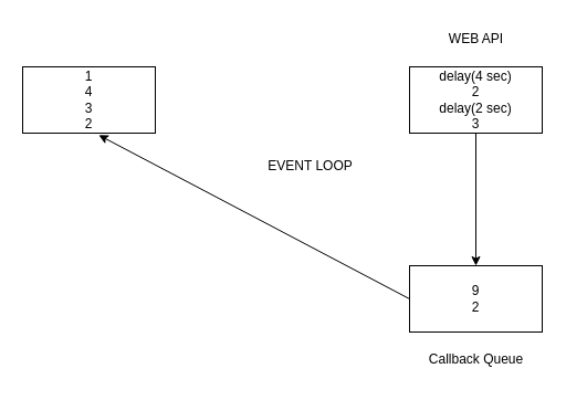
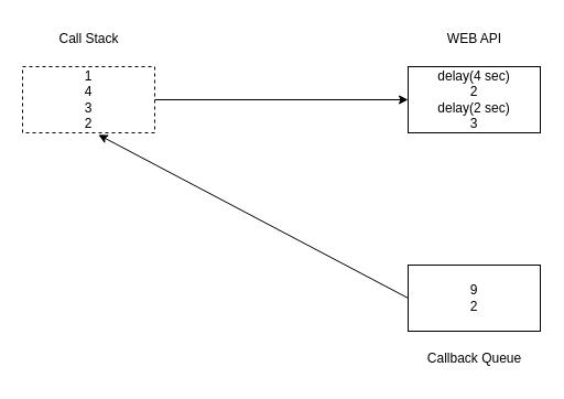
  <mxCell id="0" />
  <mxCell id="1" parent="0" />
- <mxCell id="3" value="1&lt;br&gt;4&lt;br&gt;3&lt;br&gt;2" style="whiteSpace=wrap;html=1;" vertex="1" parent="1"><mxGeometry x="20" y="60" width="120" height="60" as="geometry" /></mxCell>
- <mxCell id="4" style="edgeStyle=none;html=1;exitX=0.5;exitY=1;exitDx=0;exitDy=0;entryX=0.5;entryY=0;entryDx=0;entryDy=0;" edge="1" parent="1" source="5" target="7"><mxGeometry relative="1" as="geometry"><mxPoint x="429.647" y="240" as="targetPoint" /></mxGeometry></mxCell>
+ <mxCell id="2" style="edgeStyle=none;html=1;exitX=1;exitY=0.5;exitDx=0;exitDy=0;entryX=0;entryY=0.5;entryDx=0;entryDy=0;" edge="1" parent="1" source="3" target="5"><mxGeometry relative="1" as="geometry"><mxPoint x="370" y="90.353" as="targetPoint" /></mxGeometry></mxCell>
+ <mxCell id="3" value="1&lt;br&gt;4&lt;br&gt;3&lt;br&gt;2" style="whiteSpace=wrap;html=1;dashed=1;" vertex="1" parent="1"><mxGeometry x="20" y="60" width="120" height="60" as="geometry" /></mxCell>
  <mxCell id="5" value="delay(4 sec)&lt;br&gt;2&lt;br&gt;delay(2 sec)&lt;br&gt;3" style="whiteSpace=wrap;html=1;" vertex="1" parent="1"><mxGeometry x="370" y="60" width="120" height="60" as="geometry" /></mxCell>
  <mxCell id="6" style="edgeStyle=none;html=1;exitX=0;exitY=0.5;exitDx=0;exitDy=0;entryX=0.574;entryY=1.03;entryDx=0;entryDy=0;entryPerimeter=0;" edge="1" parent="1" source="7" target="3"><mxGeometry relative="1" as="geometry" /></mxCell>
  <mxCell id="7" value="9&lt;br&gt;2" style="whiteSpace=wrap;html=1;" vertex="1" parent="1"><mxGeometry x="370" y="240" width="120" height="60" as="geometry" /></mxCell>
+ <mxCell id="8" value="Call Stack" style="text;html=1;align=center;verticalAlign=middle;resizable=0;points=[];autosize=1;strokeColor=none;fillColor=none;" vertex="1" parent="1"><mxGeometry x="40" y="20" width="80" height="30" as="geometry" /></mxCell>
  <mxCell id="9" value="WEB API" style="text;html=1;align=center;verticalAlign=middle;resizable=0;points=[];autosize=1;strokeColor=none;fillColor=none;" vertex="1" parent="1"><mxGeometry x="395" y="20" width="70" height="30" as="geometry" /></mxCell>
  <mxCell id="10" value="Callback Queue" style="text;html=1;align=center;verticalAlign=middle;resizable=0;points=[];autosize=1;strokeColor=none;fillColor=none;" vertex="1" parent="1"><mxGeometry x="375" y="310" width="110" height="30" as="geometry" /></mxCell>
- <mxCell id="11" value="EVENT LOOP" style="text;html=1;align=center;verticalAlign=middle;resizable=0;points=[];autosize=1;strokeColor=none;fillColor=none;" vertex="1" parent="1"><mxGeometry x="230" y="135" width="100" height="30" as="geometry" /></mxCell>
